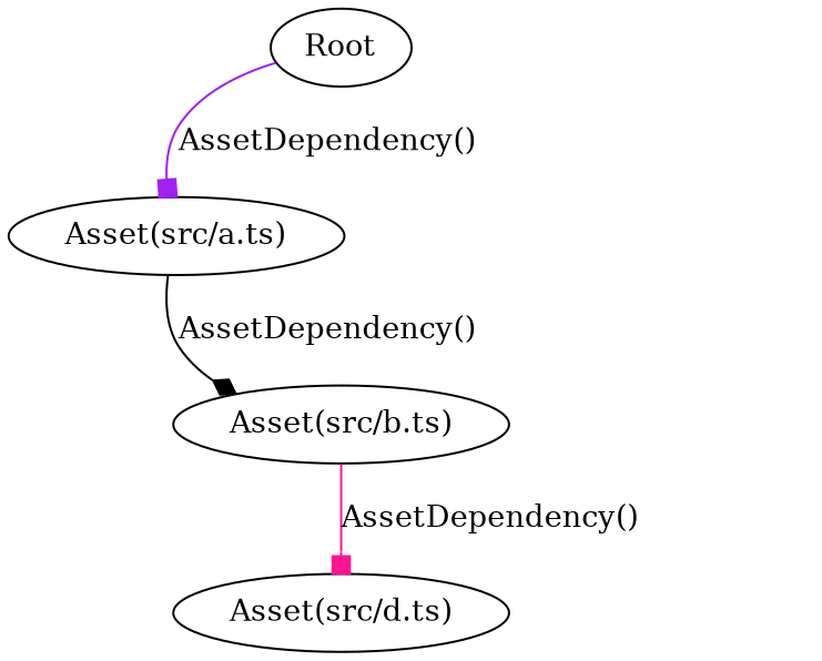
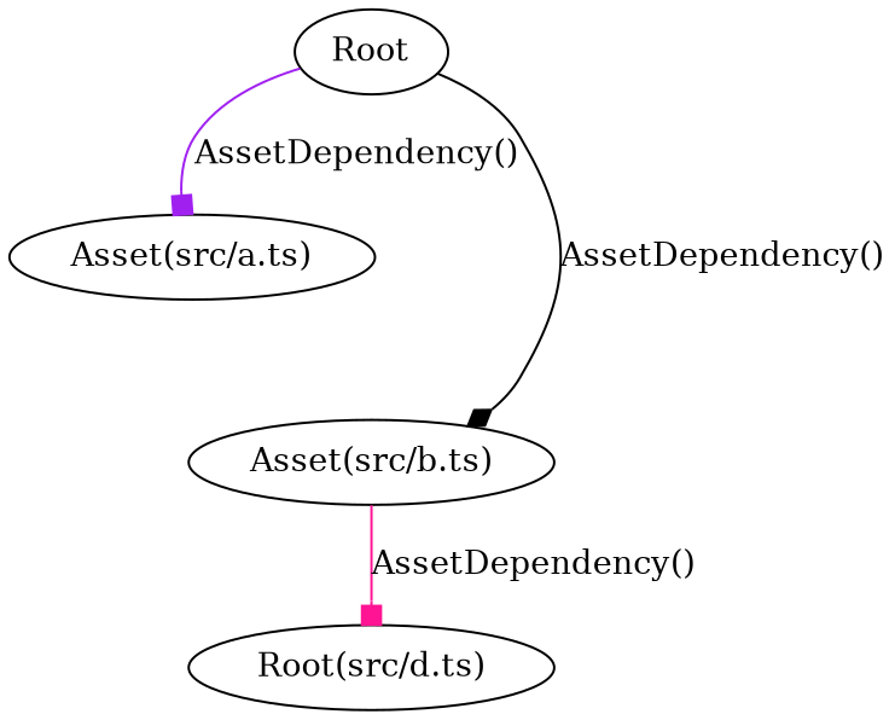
  digraph {
    edge [arrowhead=box style=solid]
    n1 [label=Root]
    n2 [label="Asset(src/a.ts)"]
    n3 [label="Asset(src/b.ts)"]
-   n4 [label="Asset(src/d.ts)"]
+   n4 [label="Root(src/d.ts)"]
    n1 -> n2 [color=purple label="AssetDependency()"]
-   n2 -> n3 [arrowhead=diamond color=black label="AssetDependency()"]
+   n1 -> n3 [arrowhead=diamond color=black label="AssetDependency()"]
    n3 -> n4 [color=deeppink label="AssetDependency()"]
  }
